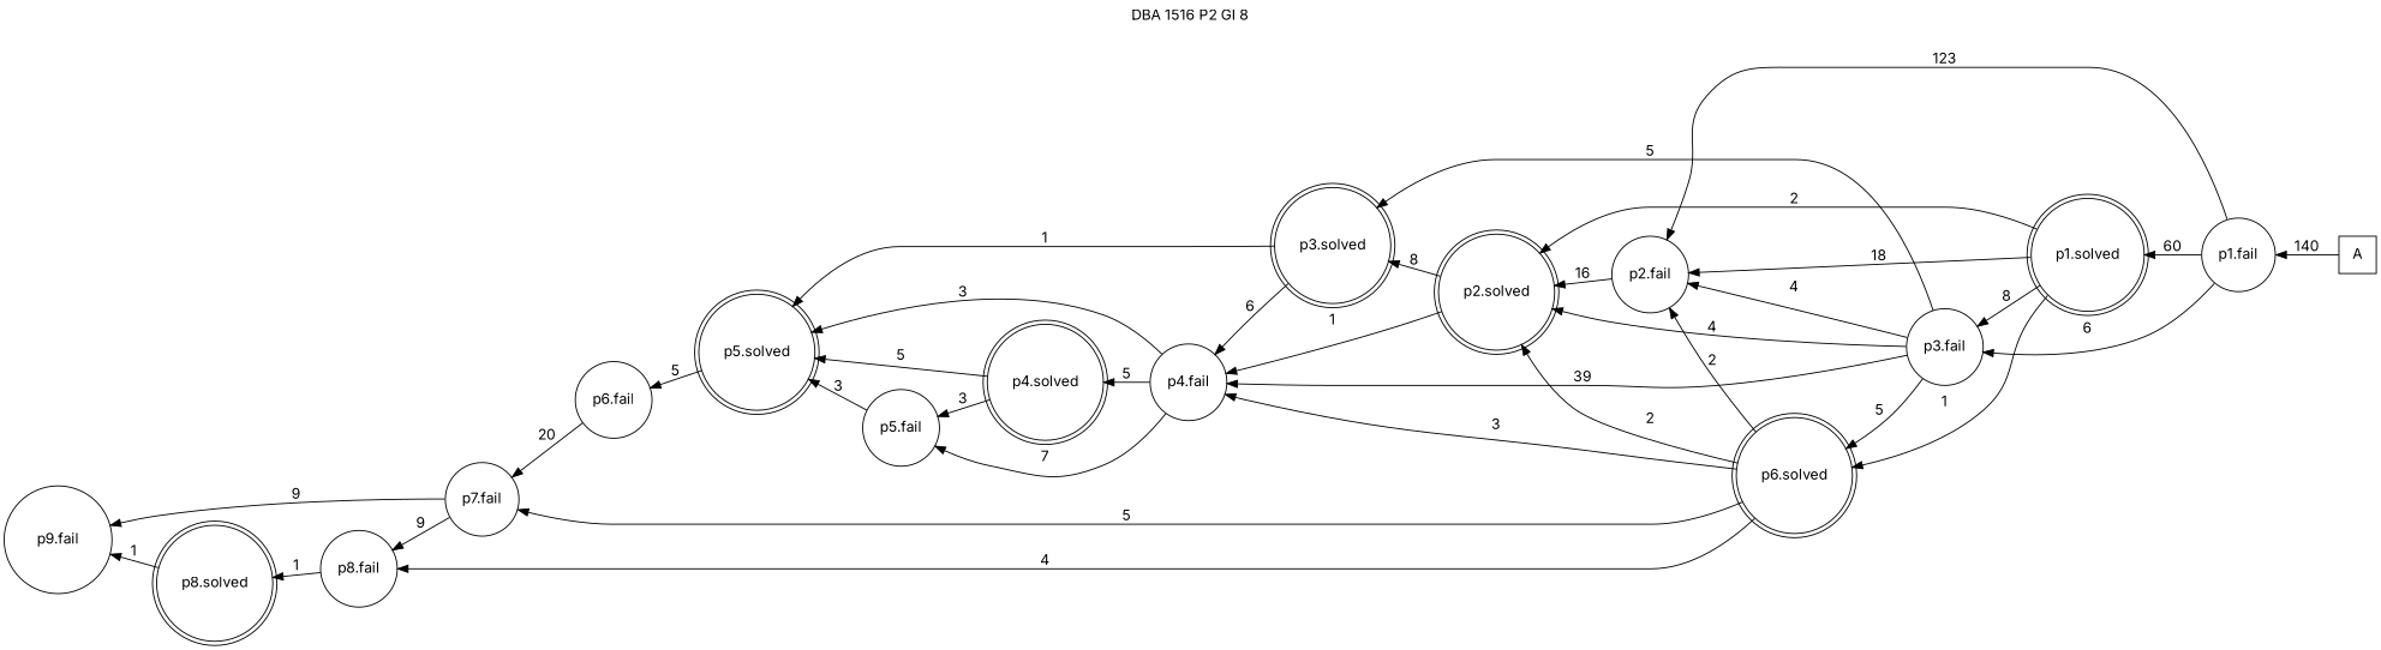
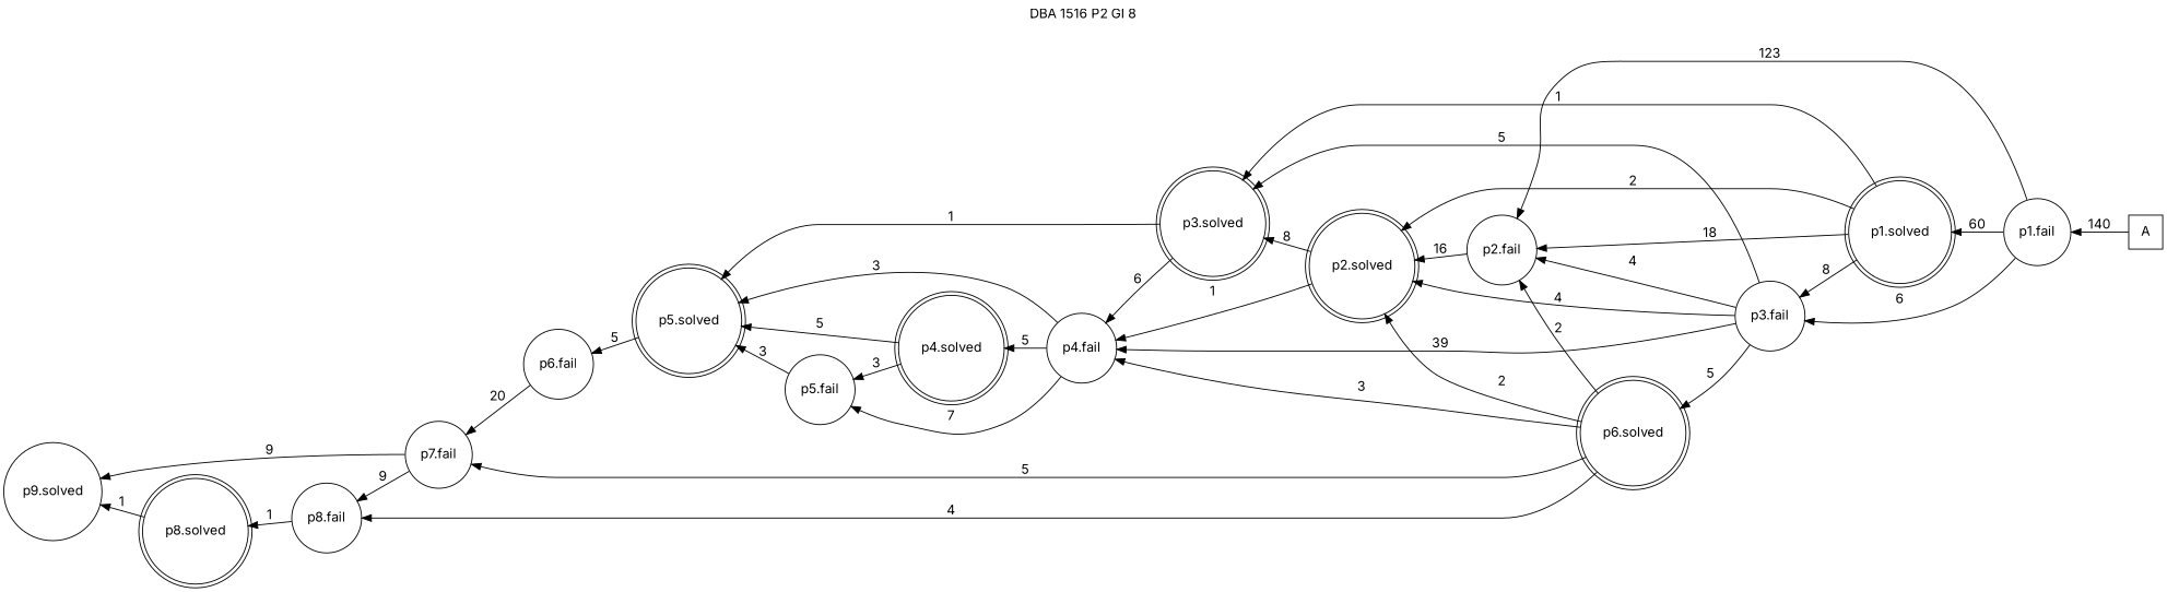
  digraph {
    fontname=Inter
    label=" DBA 1516 P2 GI 8 "
    labelloc=tl
    rankdir=RL
    node [fontname=Inter shape=circle]
    edge [fontname=Inter]
    n1 [label=A shape=square]
    n2 [label="p1.fail"]
    n3 [label="p2.fail"]
    n4 [label="p1.solved" shape=doublecircle]
    n5 [label="p3.fail"]
    n6 [label="p2.solved" shape=doublecircle]
    n7 [label="p6.solved" shape=doublecircle]
    n8 [label="p4.fail"]
    n9 [label="p3.solved" shape=doublecircle]
    n10 [label="p7.fail"]
    n11 [label="p8.fail"]
    n12 [label="p5.fail"]
    n13 [label="p4.solved" shape=doublecircle]
    n14 [label="p5.solved" shape=doublecircle]
    n15 [label="p6.fail"]
-   n16 [label="p9.fail"]
+   n16 [label="p9.solved"]
    n17 [label="p8.solved" shape=doublecircle]
    n1 -> n2 [label=140]
    n2 -> n3 [label=123]
    n2 -> n4 [label=60]
    n2 -> n5 [label=6]
    n3 -> n6 [label=16]
    n4 -> n3 [label=18]
    n4 -> n5 [label=8]
    n4 -> n6 [label=2]
-   n4 -> n7 [label=1]
+   n4 -> n9 [label=1]
    n5 -> n3 [label=4]
    n5 -> n6 [label=4]
    n5 -> n7 [label=5]
    n5 -> n8 [label=39]
    n5 -> n9 [label=5]
    n6 -> n8 [label=1]
    n6 -> n9 [label=8]
    n7 -> n3 [label=2]
    n7 -> n6 [label=2]
    n7 -> n8 [label=3]
    n7 -> n10 [label=5]
    n7 -> n11 [label=4]
    n8 -> n12 [label=7]
    n8 -> n13 [label=5]
    n8 -> n14 [label=3]
    n9 -> n8 [label=6]
    n9 -> n14 [label=1]
    n10 -> n11 [label=9]
    n10 -> n16 [label=9]
    n11 -> n17 [label=1]
    n12 -> n14 [label=3]
    n13 -> n12 [label=3]
    n13 -> n14 [label=5]
    n14 -> n15 [label=5]
    n15 -> n10 [label=20]
    n17 -> n16 [label=1]
  }
